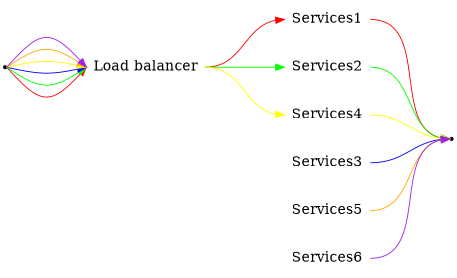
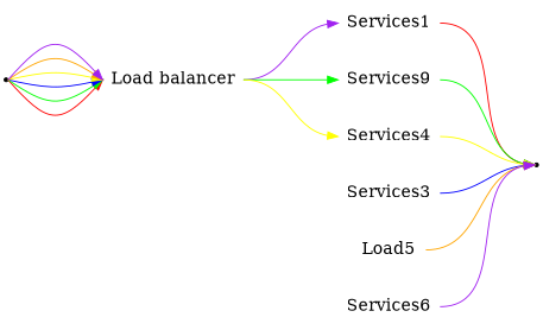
  digraph {
    bgcolor=white
    compound=true
    labelloc=b
    penwidth=0
    rankdir=LR
    ranksep=1.25
    node [fontsize=16 shape=none]
    edge [arrowsize=1 color=red headport=w tailport=e]
    n1 [label=src shape=point]
    n2 [label="Load balancer"]
    n3 [label=Services1]
-   n4 [label=Services2]
+   n4 [label=Services9]
    n5 [label=Services4]
    n6 [label=snk shape=point]
    n7 [label=Services3]
-   n8 [label=Services5]
+   n8 [label=Load5]
    n9 [label=Services6]
    n1 -> n2
    n1 -> n2 [color=green]
    n1 -> n2 [color=blue]
    n1 -> n2 [color=yellow]
    n1 -> n2 [color=orange]
    n1 -> n2 [color=purple]
-   n2 -> n3
+   n2 -> n3 [color=purple]
    n2 -> n4 [color=green]
    n2 -> n5 [color=yellow]
    n3 -> n6
    n4 -> n6 [color=green]
    n5 -> n6 [color=yellow]
    n7 -> n6 [color=blue]
    n8 -> n6 [color=orange]
    n9 -> n6 [color=purple]
  }
